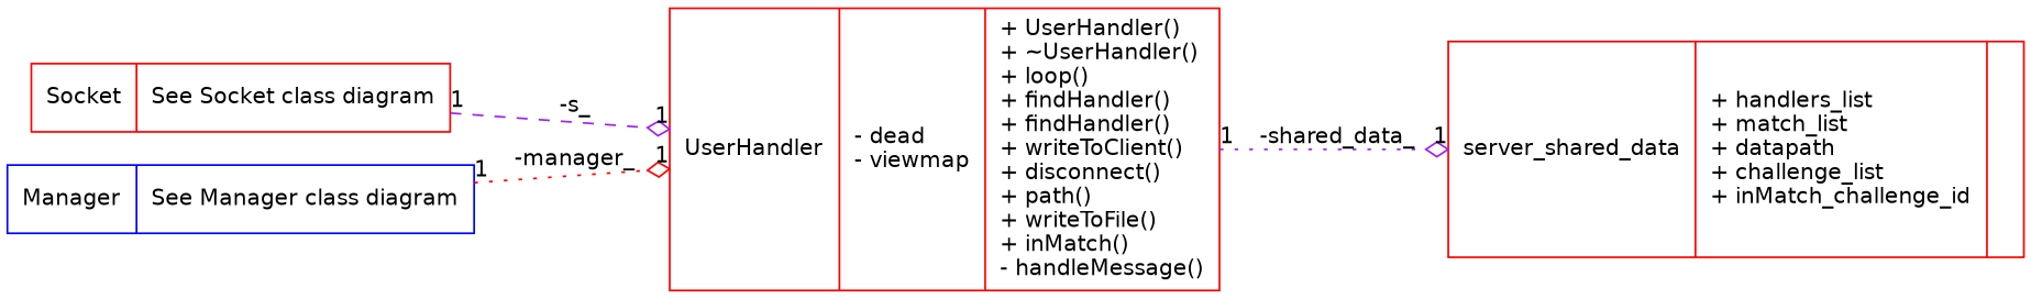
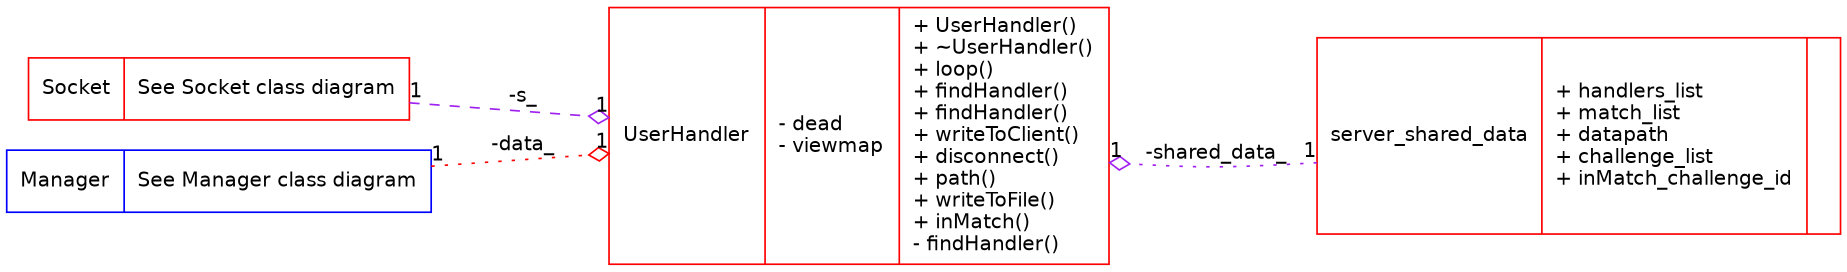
  digraph {
    rankdir=LR
    node [color=red fillcolor=white fontname=Helvetica fontsize=12 shape=record style=filled]
    edge [arrowhead=odiamond color=purple fontname=Helvetica fontsize=12 headlabel=1 labeldistance=1.5 labelfontname=Helvetica labelfontsize=12 style=dotted taillabel=1]
-   n1 [fontcolor=black label="{UserHandler\n|- dead\l- viewmap\l|+ UserHandler()\l+ ~UserHandler()\l+ loop()\l+ findHandler()\l+ findHandler()\l+ writeToClient()\l+ disconnect()\l+ path()\l+ writeToFile()\l+ inMatch()\l- handleMessage()\l}"]
+   n1 [fontcolor=black label="{UserHandler\n|- dead\l- viewmap\l|+ UserHandler()\l+ ~UserHandler()\l+ loop()\l+ findHandler()\l+ findHandler()\l+ writeToClient()\l+ disconnect()\l+ path()\l+ writeToFile()\l+ inMatch()\l- findHandler()\l}"]
    n2 [label="{Socket\n|See Socket class diagram}"]
    n3 [height=1.6111 label="{server_shared_data\n|+ handlers_list\l+ match_list\l+ datapath\l+ challenge_list\l+ inMatch_challenge_id\l|}"]
    n4 [color=blue label="{Manager\n|See Manager class diagram}"]
    n2 -> n1 [label=" -s_" style=dashed]
-   n1 -> n3 [label=" -shared_data_"]
-   n4 -> n1 [color=red label=" -manager_"]
+   n3 -> n1 [label=" -shared_data_"]
+   n4 -> n1 [color=red label=" -data_"]
  }
